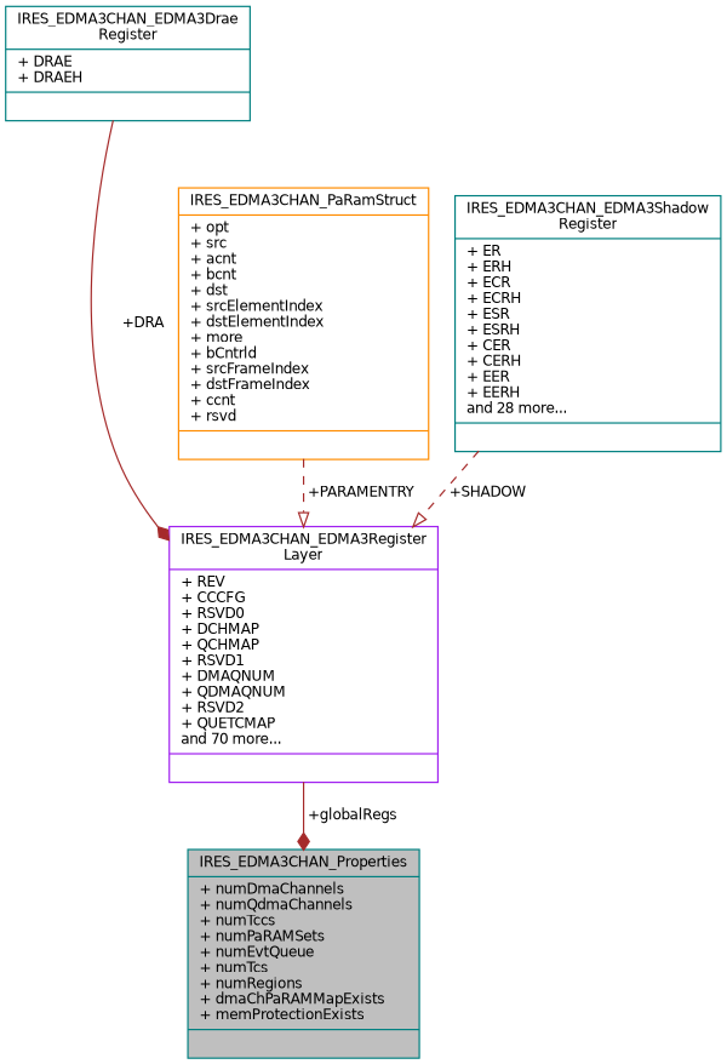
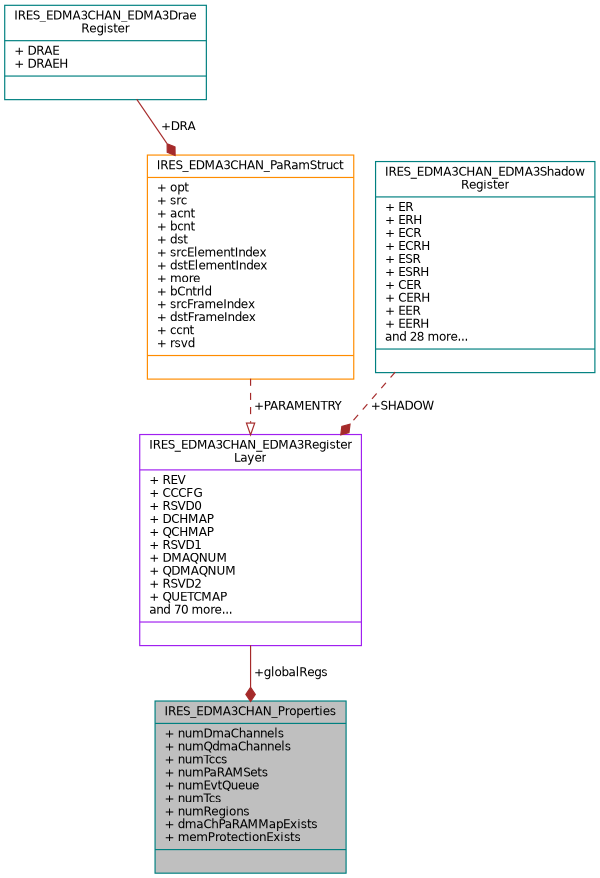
  digraph {
    node [color=teal fillcolor=white fontname=Helvetica fontsize=10 shape=record style=filled]
    edge [arrowhead=diamond color=brown fontname=Helvetica fontsize=10 labelfontname=Helvetica labelfontsize=10 style=solid]
    n1 [fillcolor=grey75 fontcolor=black height=0.2 label="{IRES_EDMA3CHAN_Properties\n|+ numDmaChannels\l+ numQdmaChannels\l+ numTccs\l+ numPaRAMSets\l+ numEvtQueue\l+ numTcs\l+ numRegions\l+ dmaChPaRAMMapExists\l+ memProtectionExists\l|}" width=0.4]
    n2 [color=purple height=0.2 label="{IRES_EDMA3CHAN_EDMA3Register\lLayer\n|+ REV\l+ CCCFG\l+ RSVD0\l+ DCHMAP\l+ QCHMAP\l+ RSVD1\l+ DMAQNUM\l+ QDMAQNUM\l+ RSVD2\l+ QUETCMAP\land 70 more...\l|}" width=0.4]
    n3 [color=darkorange height=0.2 label="{IRES_EDMA3CHAN_PaRamStruct\n|+ opt\l+ src\l+ acnt\l+ bcnt\l+ dst\l+ srcElementIndex\l+ dstElementIndex\l+ more\l+ bCntrld\l+ srcFrameIndex\l+ dstFrameIndex\l+ ccnt\l+ rsvd\l|}" width=0.4]
    n4 [height=0.2 label="{IRES_EDMA3CHAN_EDMA3Shadow\lRegister\n|+ ER\l+ ERH\l+ ECR\l+ ECRH\l+ ESR\l+ ESRH\l+ CER\l+ CERH\l+ EER\l+ EERH\land 28 more...\l|}" width=0.4]
    n5 [height=0.2 label="{IRES_EDMA3CHAN_EDMA3Drae\lRegister\n|+ DRAE\l+ DRAEH\l|}" width=0.4]
    n2 -> n1 [label=" +globalRegs"]
    n3 -> n2 [arrowhead=onormal label=" +PARAMENTRY" style=dashed]
-   n4 -> n2 [arrowhead=onormal label=" +SHADOW" style=dashed]
-   n5 -> n2 [label=" +DRA"]
+   n4 -> n2 [label=" +SHADOW" style=dashed]
+   n5 -> n3 [label=" +DRA"]
  }
